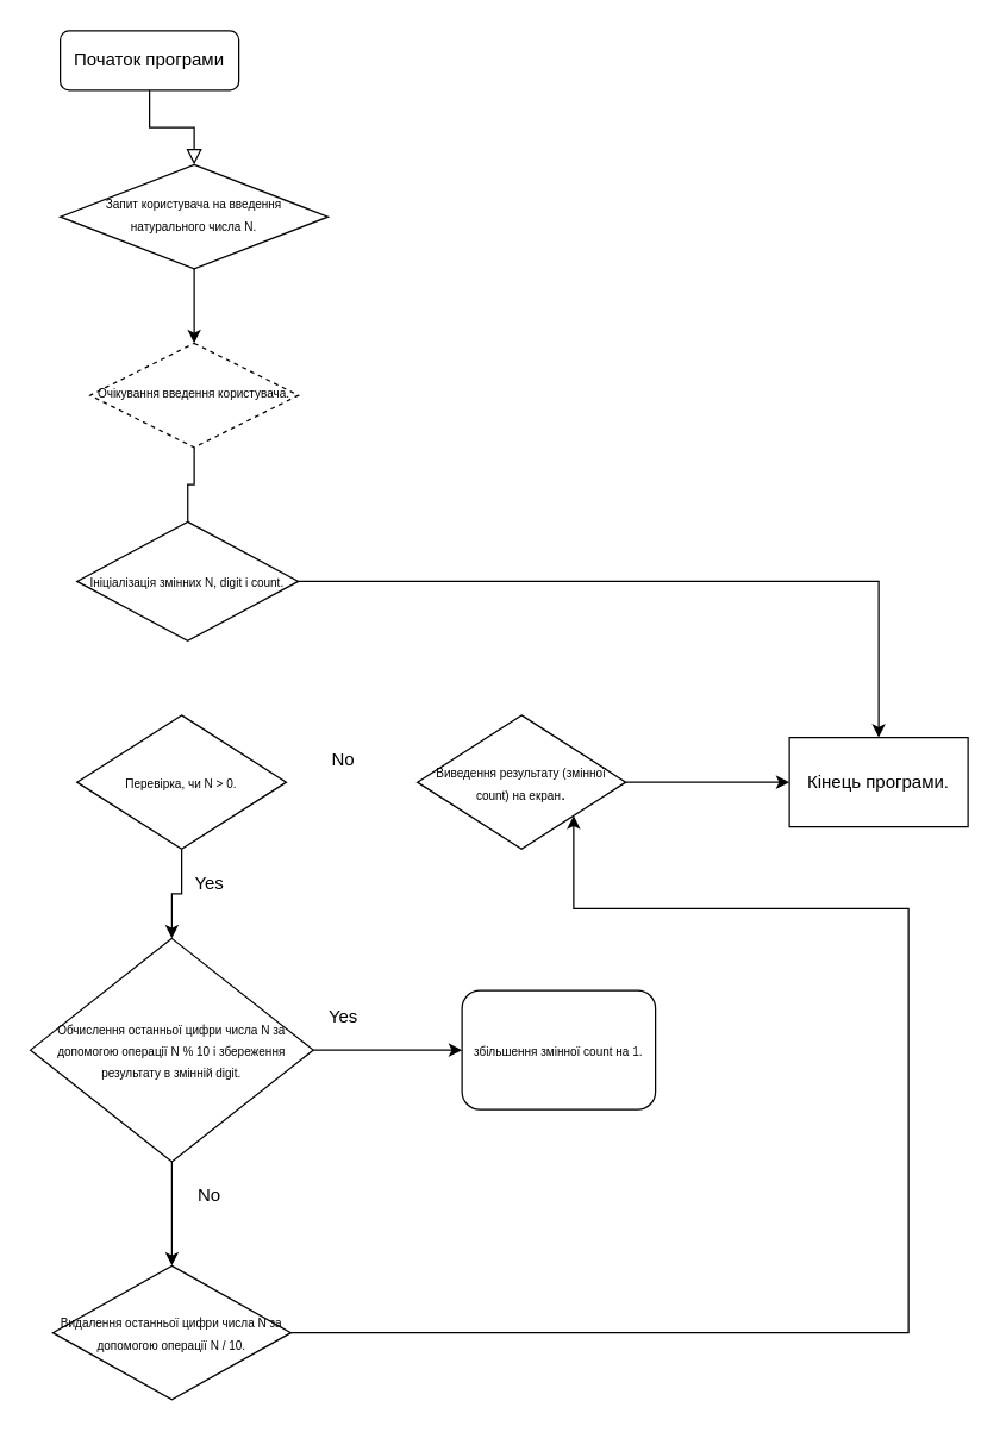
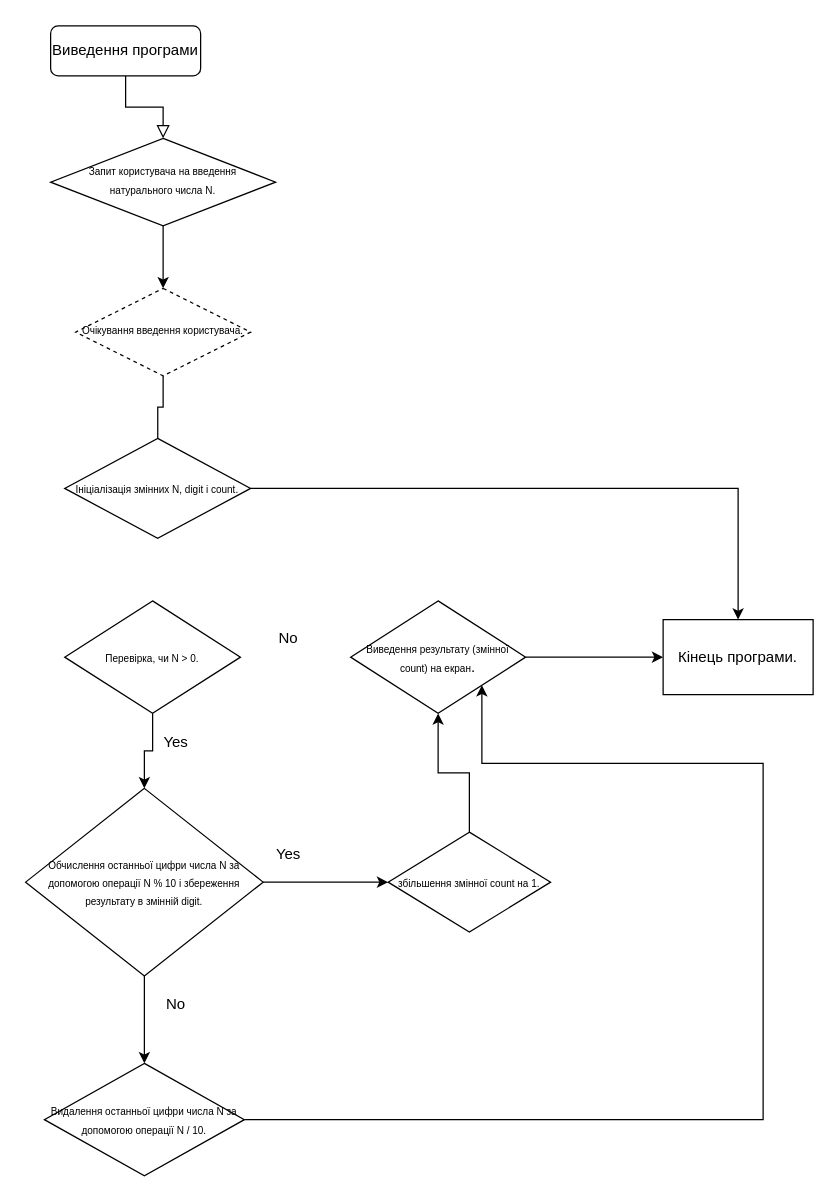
  <mxCell id="0" />
  <mxCell id="1" parent="0" />
  <mxCell id="2" value="" style="rounded=0;html=1;jettySize=auto;orthogonalLoop=1;fontSize=11;endArrow=block;endFill=0;endSize=8;strokeWidth=1;shadow=0;labelBackgroundColor=none;edgeStyle=orthogonalEdgeStyle;" parent="1" source="3" target="5" edge="1"><mxGeometry relative="1" as="geometry" /></mxCell>
- <mxCell id="3" value="Початок програми" style="rounded=1;whiteSpace=wrap;html=1;fontSize=12;glass=0;strokeWidth=1;shadow=0;" parent="1" vertex="1"><mxGeometry x="40" y="20" width="120" height="40" as="geometry" /></mxCell>
+ <mxCell id="3" value="Виведення програми" style="rounded=1;whiteSpace=wrap;html=1;fontSize=12;glass=0;strokeWidth=1;shadow=0;" parent="1" vertex="1"><mxGeometry x="40" y="20" width="120" height="40" as="geometry" /></mxCell>
  <mxCell id="4" value="" style="edgeStyle=orthogonalEdgeStyle;rounded=0;orthogonalLoop=1;jettySize=auto;html=1;" edge="1" parent="1" source="5" target="7"><mxGeometry relative="1" as="geometry" /></mxCell>
  <mxCell id="5" value="&lt;font style=&quot;font-size: 8px;&quot;&gt;Запит користувача на введення натурального числа N.&lt;/font&gt;" style="rhombus;whiteSpace=wrap;html=1;shadow=0;fontFamily=Helvetica;fontSize=12;align=center;strokeWidth=1;spacing=6;spacingTop=-4;" parent="1" vertex="1"><mxGeometry x="40" y="110" width="180" height="70" as="geometry" /></mxCell>
  <mxCell id="6" value="" style="edgeStyle=orthogonalEdgeStyle;rounded=0;orthogonalLoop=1;jettySize=auto;html=1;endArrow=none;" edge="1" parent="1" source="7" target="9"><mxGeometry relative="1" as="geometry" /></mxCell>
  <mxCell id="7" value="&lt;font style=&quot;font-size: 8px;&quot;&gt;Очікування введення користувача.&lt;/font&gt;" style="rhombus;whiteSpace=wrap;html=1;shadow=0;fontFamily=Helvetica;fontSize=12;align=center;strokeWidth=1;spacing=6;spacingTop=-4;dashed=1;" parent="1" vertex="1"><mxGeometry x="60" y="230" width="140" height="70" as="geometry" /></mxCell>
  <mxCell id="8" value="" style="edgeStyle=orthogonalEdgeStyle;rounded=0;orthogonalLoop=1;jettySize=auto;html=1;" edge="1" parent="1" source="9" target="25"><mxGeometry relative="1" as="geometry" /></mxCell>
  <mxCell id="9" value="&lt;font style=&quot;font-size: 8px;&quot;&gt;Ініціалізація змінних N, digit і count.&lt;/font&gt;" style="rhombus;whiteSpace=wrap;html=1;" vertex="1" parent="1"><mxGeometry x="51.25" y="350" width="148.75" height="80" as="geometry" /></mxCell>
  <mxCell id="10" value="" style="edgeStyle=orthogonalEdgeStyle;rounded=0;orthogonalLoop=1;jettySize=auto;html=1;" edge="1" parent="1" source="11" target="17"><mxGeometry relative="1" as="geometry" /></mxCell>
  <mxCell id="11" value="&lt;font style=&quot;font-size: 8px;&quot;&gt;Перевірка, чи N &amp;gt; 0.&lt;/font&gt;" style="rhombus;whiteSpace=wrap;html=1;" vertex="1" parent="1"><mxGeometry x="51.25" y="480" width="140.63" height="90" as="geometry" /></mxCell>
  <mxCell id="12" value="" style="edgeStyle=orthogonalEdgeStyle;rounded=0;orthogonalLoop=1;jettySize=auto;html=1;" edge="1" parent="1" source="13"><mxGeometry relative="1" as="geometry"><mxPoint x="530" y="525" as="targetPoint" /></mxGeometry></mxCell>
  <mxCell id="13" value="&lt;font style=&quot;font-size: 8px;&quot;&gt;Виведення результату (змінної count) на екран&lt;/font&gt;." style="rhombus;whiteSpace=wrap;html=1;" vertex="1" parent="1"><mxGeometry x="280" y="480" width="140" height="90" as="geometry" /></mxCell>
  <mxCell id="14" value="No" style="text;html=1;align=center;verticalAlign=middle;resizable=0;points=[];autosize=1;strokeColor=none;fillColor=none;" vertex="1" parent="1"><mxGeometry x="210" y="495" width="40" height="30" as="geometry" /></mxCell>
  <mxCell id="15" value="" style="edgeStyle=orthogonalEdgeStyle;rounded=0;orthogonalLoop=1;jettySize=auto;html=1;" edge="1" parent="1" source="17" target="20"><mxGeometry relative="1" as="geometry" /></mxCell>
  <mxCell id="16" value="" style="edgeStyle=orthogonalEdgeStyle;rounded=0;orthogonalLoop=1;jettySize=auto;html=1;" edge="1" parent="1" source="17" target="23"><mxGeometry relative="1" as="geometry" /></mxCell>
  <mxCell id="17" value="&lt;font style=&quot;font-size: 8px;&quot;&gt;Обчислення останньої цифри числа N за допомогою операції N % 10 і збереження результату в змінній digit.&lt;/font&gt;" style="rhombus;whiteSpace=wrap;html=1;" vertex="1" parent="1"><mxGeometry x="20" y="630" width="190" height="150" as="geometry" /></mxCell>
  <mxCell id="18" value="Yes" style="text;html=1;align=center;verticalAlign=middle;resizable=0;points=[];autosize=1;strokeColor=none;fillColor=none;" vertex="1" parent="1"><mxGeometry x="120" y="578" width="40" height="30" as="geometry" /></mxCell>
- <mxCell id="20" value="&lt;font style=&quot;font-size: 8px;&quot;&gt;збільшення змінної count на 1.&lt;/font&gt;" style="whiteSpace=wrap;html=1;rounded=1;" vertex="1" parent="1"><mxGeometry x="310" y="665" width="130" height="80" as="geometry" /></mxCell>
+ <mxCell id="19" value="" style="edgeStyle=orthogonalEdgeStyle;rounded=0;orthogonalLoop=1;jettySize=auto;html=1;" edge="1" parent="1" source="20" target="13"><mxGeometry relative="1" as="geometry" /></mxCell>
+ <mxCell id="20" value="&lt;font style=&quot;font-size: 8px;&quot;&gt;збільшення змінної count на 1.&lt;/font&gt;" style="rhombus;whiteSpace=wrap;html=1;" vertex="1" parent="1"><mxGeometry x="310" y="665" width="130" height="80" as="geometry" /></mxCell>
  <mxCell id="21" value="Yes" style="text;html=1;align=center;verticalAlign=middle;resizable=0;points=[];autosize=1;strokeColor=none;fillColor=none;" vertex="1" parent="1"><mxGeometry x="210" y="668" width="40" height="30" as="geometry" /></mxCell>
  <mxCell id="22" value="" style="edgeStyle=orthogonalEdgeStyle;rounded=0;orthogonalLoop=1;jettySize=auto;html=1;entryX=1;entryY=1;entryDx=0;entryDy=0;" edge="1" parent="1" source="23" target="13"><mxGeometry relative="1" as="geometry"><mxPoint x="400" y="610" as="targetPoint" /><Array as="points"><mxPoint x="610" y="895" /><mxPoint x="610" y="610" /><mxPoint x="385" y="610" /></Array></mxGeometry></mxCell>
  <mxCell id="23" value="&lt;font style=&quot;font-size: 8px;&quot;&gt;Видалення останньої цифри числа N за допомогою операції N / 10.&lt;/font&gt;" style="rhombus;whiteSpace=wrap;html=1;" vertex="1" parent="1"><mxGeometry x="35" y="850" width="160" height="90" as="geometry" /></mxCell>
  <mxCell id="24" value="No" style="text;html=1;align=center;verticalAlign=middle;resizable=0;points=[];autosize=1;strokeColor=none;fillColor=none;" vertex="1" parent="1"><mxGeometry x="120" y="788" width="40" height="30" as="geometry" /></mxCell>
  <mxCell id="25" value="Кінець програми." style="whiteSpace=wrap;html=1;" vertex="1" parent="1"><mxGeometry x="530" y="495" width="120" height="60" as="geometry" /></mxCell>
